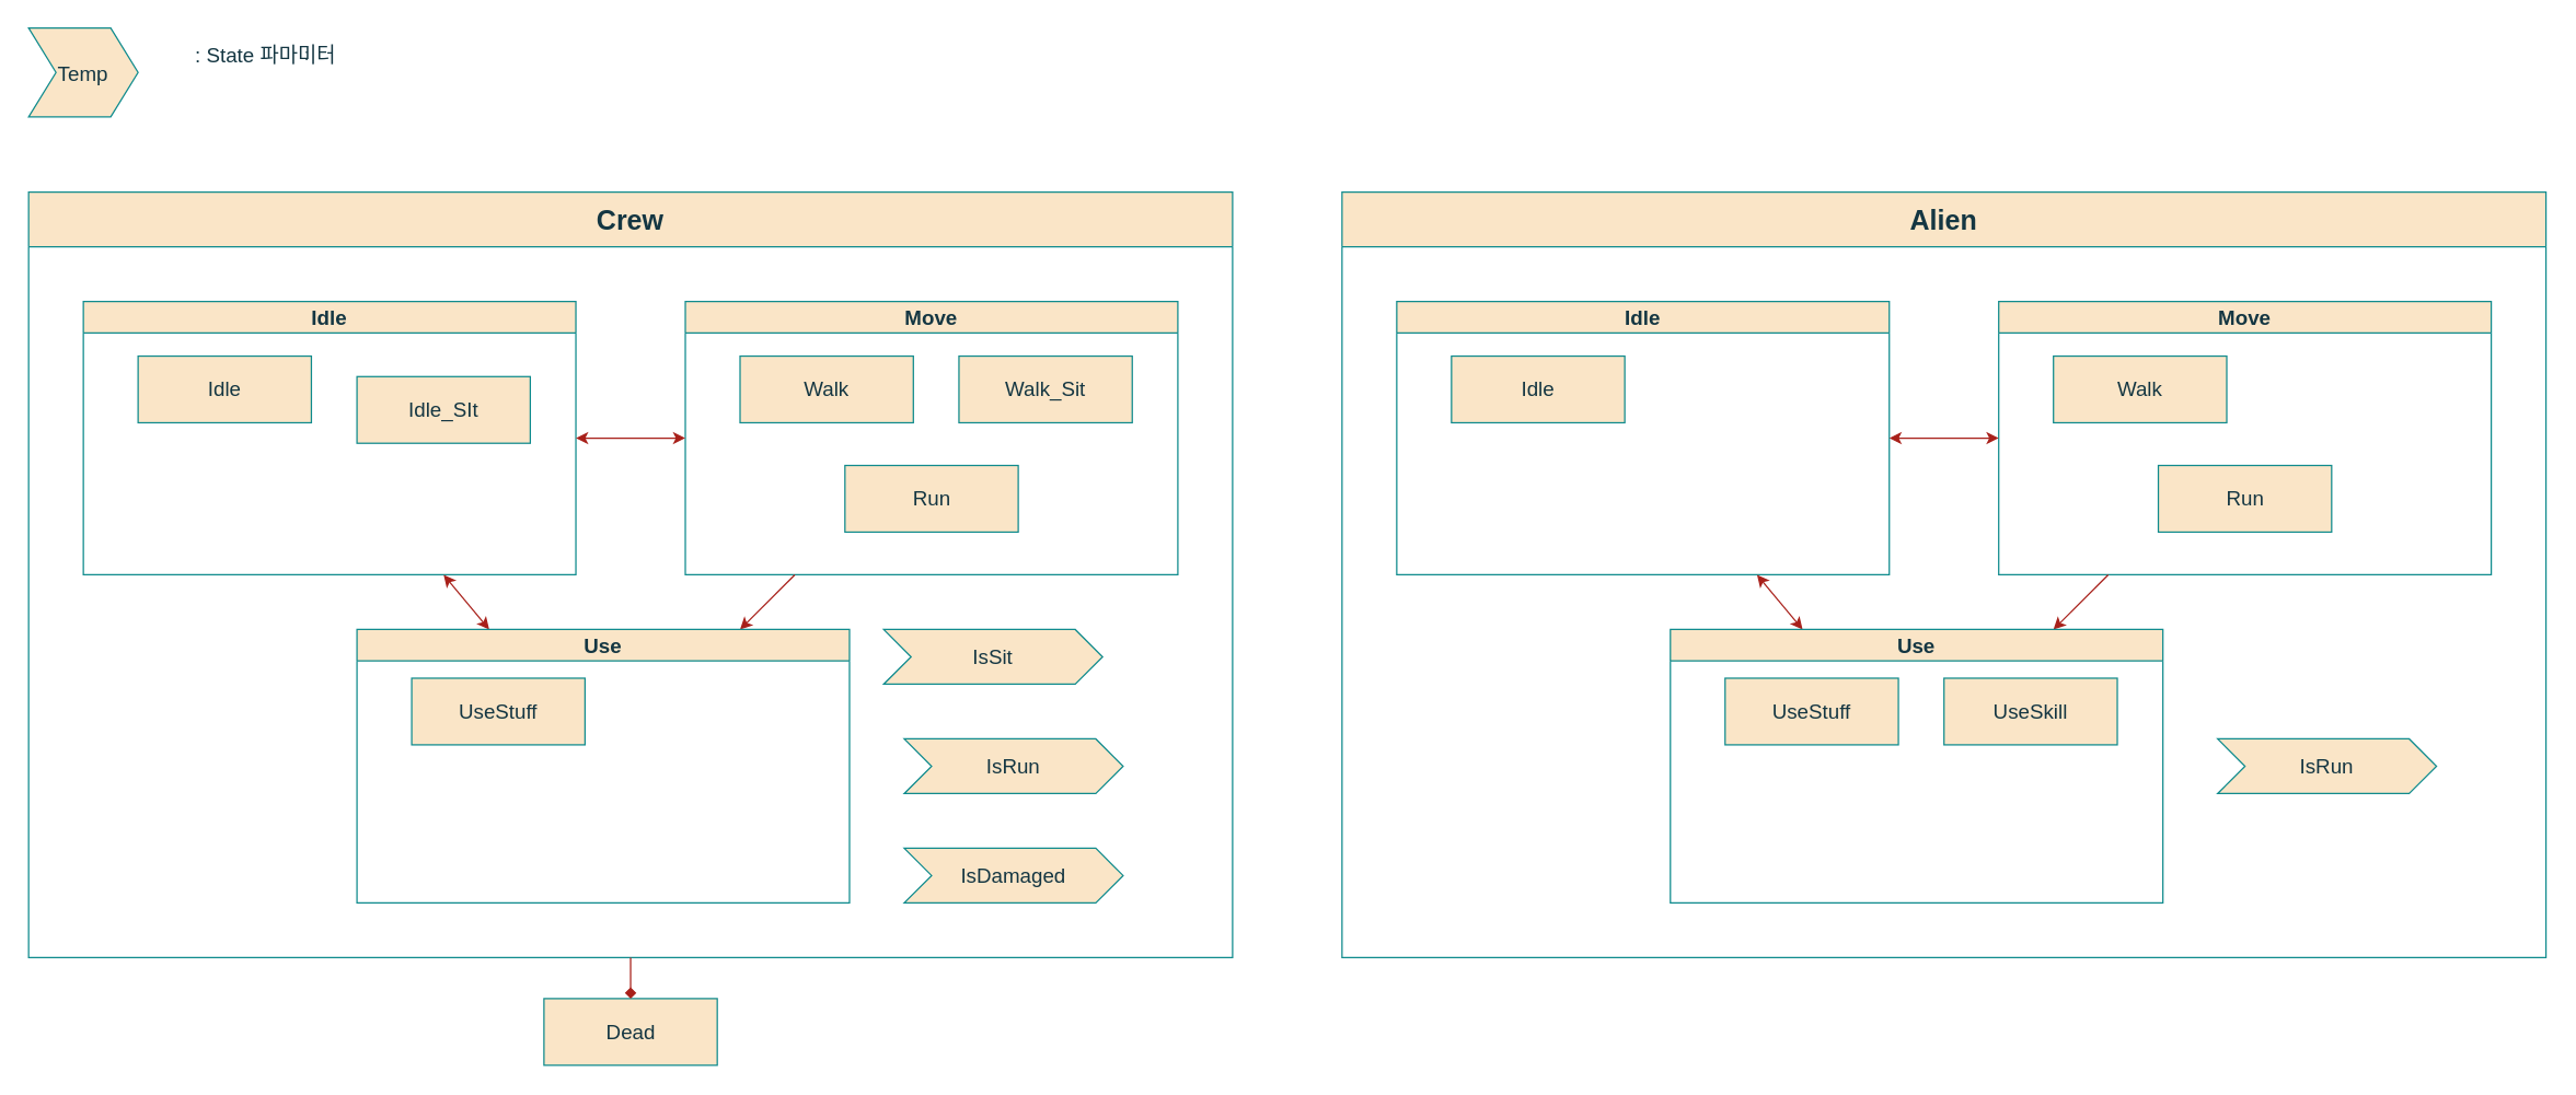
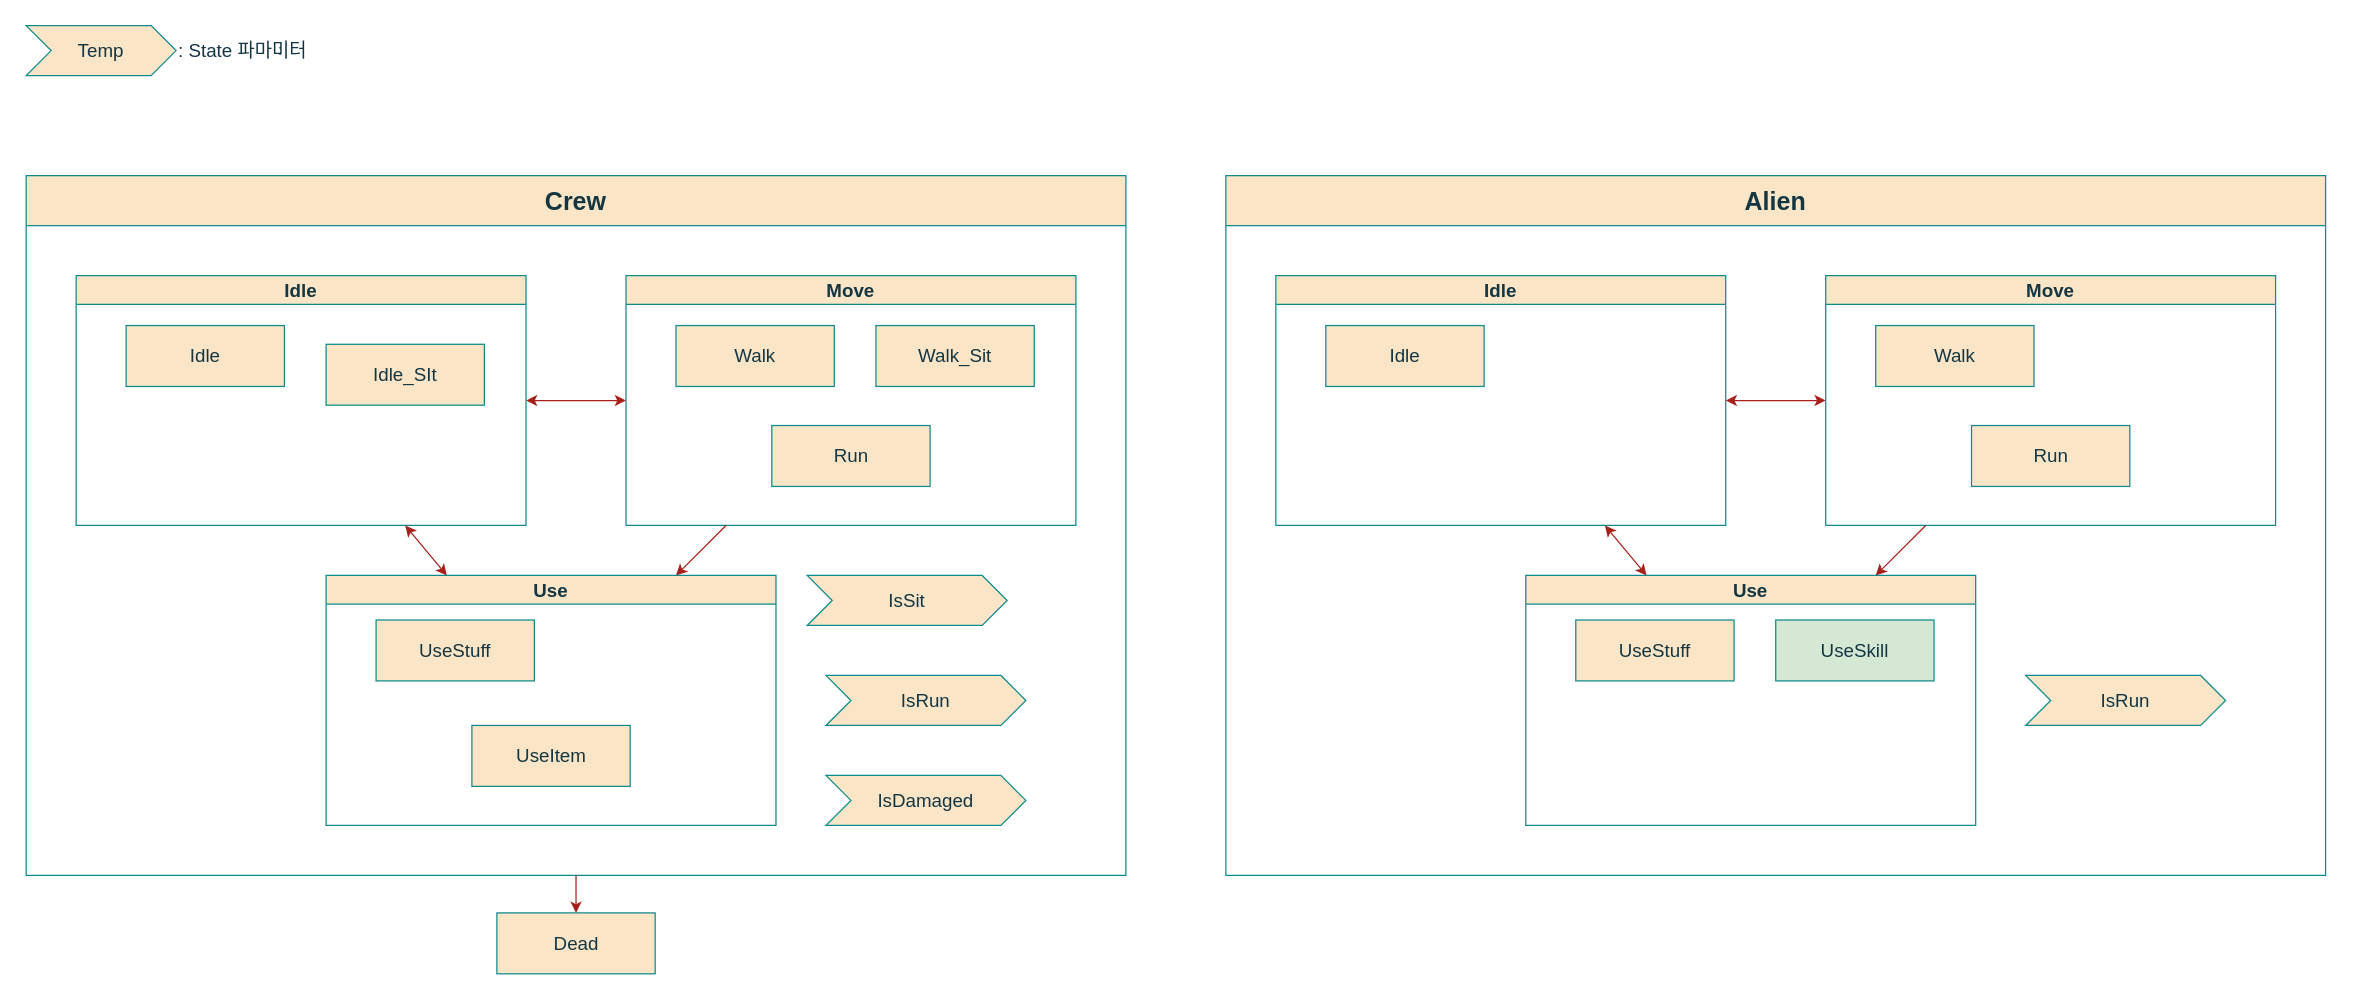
  <mxCell id="0" />
  <mxCell id="1" parent="0" />
  <mxCell id="2" value="Crew" style="swimlane;whiteSpace=wrap;html=1;strokeColor=#0F8B8D;fillColor=#FAE5C7;startSize=40;fontSize=20;labelBackgroundColor=none;fontColor=#143642;rounded=0;" vertex="1" parent="1"><mxGeometry x="20" y="140" width="880" height="560" as="geometry" /></mxCell>
  <mxCell id="3" value="Walk" style="rounded=0;whiteSpace=wrap;html=1;labelBackgroundColor=none;fillColor=#FAE5C7;strokeColor=#0F8B8D;fontSize=15;fontColor=#143642;" vertex="1" parent="2"><mxGeometry x="520" y="120" width="126.667" height="48.75" as="geometry" /></mxCell>
  <mxCell id="4" value="Walk_Sit" style="rounded=0;whiteSpace=wrap;html=1;labelBackgroundColor=none;fillColor=#FAE5C7;strokeColor=#0F8B8D;fontSize=15;fontColor=#143642;" vertex="1" parent="2"><mxGeometry x="680" y="120" width="126.667" height="48.75" as="geometry" /></mxCell>
  <mxCell id="5" value="Move" style="swimlane;whiteSpace=wrap;html=1;fillColor=#FAE5C7;strokeColor=#0F8B8D;labelBackgroundColor=none;startSize=23;fontSize=15;fontColor=#143642;rounded=0;" vertex="1" parent="2"><mxGeometry x="480" y="80" width="360" height="200" as="geometry" /></mxCell>
  <mxCell id="6" value="Run" style="rounded=0;whiteSpace=wrap;html=1;labelBackgroundColor=none;fillColor=#FAE5C7;strokeColor=#0F8B8D;fontSize=15;fontColor=#143642;" vertex="1" parent="5"><mxGeometry x="116.67" y="120" width="126.667" height="48.75" as="geometry" /></mxCell>
  <mxCell id="7" value="Idle" style="rounded=0;whiteSpace=wrap;html=1;labelBackgroundColor=none;fillColor=#FAE5C7;strokeColor=#0F8B8D;fontSize=15;fontColor=#143642;" vertex="1" parent="2"><mxGeometry x="80" y="120" width="126.667" height="48.75" as="geometry" /></mxCell>
  <mxCell id="8" value="Idle_SIt" style="rounded=0;whiteSpace=wrap;html=1;labelBackgroundColor=none;fillColor=#FAE5C7;strokeColor=#0F8B8D;fontSize=15;fontColor=#143642;" vertex="1" parent="2"><mxGeometry x="240" y="135" width="126.667" height="48.75" as="geometry" /></mxCell>
  <mxCell id="9" value="Idle" style="swimlane;whiteSpace=wrap;html=1;fillColor=#FAE5C7;strokeColor=#0F8B8D;labelBackgroundColor=none;fontSize=15;fontColor=#143642;rounded=0;" vertex="1" parent="2"><mxGeometry x="40" y="80" width="360" height="200" as="geometry" /></mxCell>
  <mxCell id="10" value="" style="endArrow=classic;startArrow=classic;html=1;rounded=0;strokeColor=#A8201A;fontColor=default;fillColor=#FAE5C7;fontSize=15;labelBackgroundColor=none;" edge="1" parent="2" source="9" target="5"><mxGeometry width="50" height="50" relative="1" as="geometry"><mxPoint x="480" y="180" as="sourcePoint" /><mxPoint x="530" y="130" as="targetPoint" /></mxGeometry></mxCell>
  <mxCell id="11" value="" style="endArrow=classic;html=1;rounded=0;strokeColor=#A8201A;fontColor=default;fillColor=#FAE5C7;fontSize=15;labelBackgroundColor=none;" edge="1" parent="2" source="5" target="13"><mxGeometry width="50" height="50" relative="1" as="geometry"><mxPoint x="500" y="350" as="sourcePoint" /><mxPoint x="424.36" y="320" as="targetPoint" /></mxGeometry></mxCell>
  <mxCell id="12" value="" style="endArrow=classic;startArrow=classic;html=1;rounded=0;strokeColor=#A8201A;fontColor=default;fillColor=#FAE5C7;fontSize=15;labelBackgroundColor=none;" edge="1" parent="2" source="13" target="9"><mxGeometry width="50" height="50" relative="1" as="geometry"><mxPoint x="363.853" y="320" as="sourcePoint" /><mxPoint x="530" y="130" as="targetPoint" /></mxGeometry></mxCell>
  <mxCell id="13" value="Use" style="swimlane;whiteSpace=wrap;html=1;fillColor=#FAE5C7;strokeColor=#0F8B8D;labelBackgroundColor=none;fontSize=15;fontColor=#143642;rounded=0;" vertex="1" parent="2"><mxGeometry x="240" y="320" width="360" height="200" as="geometry" /></mxCell>
  <mxCell id="14" value="UseStuff" style="rounded=0;whiteSpace=wrap;html=1;labelBackgroundColor=none;fillColor=#FAE5C7;strokeColor=#0F8B8D;fontSize=15;fontColor=#143642;" vertex="1" parent="13"><mxGeometry x="40.0" y="35.62" width="126.667" height="48.75" as="geometry" /></mxCell>
+ <mxCell id="15" value="UseItem" style="rounded=0;whiteSpace=wrap;html=1;labelBackgroundColor=none;fillColor=#FAE5C7;strokeColor=#0F8B8D;fontSize=15;fontColor=#143642;" vertex="1" parent="13"><mxGeometry x="116.67" y="120.0" width="126.667" height="48.75" as="geometry" /></mxCell>
  <mxCell id="16" value="IsSit" style="shape=step;perimeter=stepPerimeter;whiteSpace=wrap;html=1;fixedSize=1;strokeColor=#0F8B8D;fontColor=#143642;fillColor=#FAE5C7;fontSize=15;rounded=0;" vertex="1" parent="2"><mxGeometry x="625" y="320" width="160" height="40" as="geometry" /></mxCell>
  <mxCell id="17" value="IsRun" style="shape=step;perimeter=stepPerimeter;whiteSpace=wrap;html=1;fixedSize=1;strokeColor=#0F8B8D;fontColor=#143642;fillColor=#FAE5C7;fontSize=15;rounded=0;" vertex="1" parent="2"><mxGeometry x="640" y="400" width="160" height="40" as="geometry" /></mxCell>
  <mxCell id="18" value="IsDamaged" style="shape=step;perimeter=stepPerimeter;whiteSpace=wrap;html=1;fixedSize=1;strokeColor=#0F8B8D;fontColor=#143642;fillColor=#FAE5C7;fontSize=15;rounded=0;" vertex="1" parent="2"><mxGeometry x="640" y="480" width="160" height="40" as="geometry" /></mxCell>
  <mxCell id="19" value="Dead" style="rounded=0;whiteSpace=wrap;html=1;labelBackgroundColor=none;fillColor=#FAE5C7;strokeColor=#0F8B8D;fontColor=#143642;fontSize=15;" vertex="1" parent="1"><mxGeometry x="396.67" y="730" width="126.667" height="48.75" as="geometry" /></mxCell>
- <mxCell id="20" value="" style="endArrow=diamond;html=1;rounded=0;strokeColor=#A8201A;fontColor=default;fillColor=#FAE5C7;fontSize=15;labelBackgroundColor=none;" edge="1" parent="1" source="2" target="19"><mxGeometry width="50" height="50" relative="1" as="geometry"><mxPoint x="500" y="430" as="sourcePoint" /><mxPoint x="550" y="380" as="targetPoint" /></mxGeometry></mxCell>
+ <mxCell id="20" value="" style="endArrow=classic;html=1;rounded=0;strokeColor=#A8201A;fontColor=default;fillColor=#FAE5C7;fontSize=15;labelBackgroundColor=none;" edge="1" parent="1" source="2" target="19"><mxGeometry width="50" height="50" relative="1" as="geometry"><mxPoint x="500" y="430" as="sourcePoint" /><mxPoint x="550" y="380" as="targetPoint" /></mxGeometry></mxCell>
  <mxCell id="21" value="Alien" style="swimlane;whiteSpace=wrap;html=1;strokeColor=#0F8B8D;fillColor=#FAE5C7;startSize=40;fontSize=20;labelBackgroundColor=none;fontColor=#143642;rounded=0;" vertex="1" parent="1"><mxGeometry x="980" y="140" width="880" height="560" as="geometry" /></mxCell>
  <mxCell id="22" value="Walk" style="rounded=0;whiteSpace=wrap;html=1;labelBackgroundColor=none;fillColor=#FAE5C7;strokeColor=#0F8B8D;fontSize=15;fontColor=#143642;" vertex="1" parent="21"><mxGeometry x="520" y="120" width="126.667" height="48.75" as="geometry" /></mxCell>
  <mxCell id="23" value="Move" style="swimlane;whiteSpace=wrap;html=1;fillColor=#FAE5C7;strokeColor=#0F8B8D;labelBackgroundColor=none;startSize=23;fontSize=15;fontColor=#143642;rounded=0;" vertex="1" parent="21"><mxGeometry x="480" y="80" width="360" height="200" as="geometry" /></mxCell>
  <mxCell id="24" value="Run" style="rounded=0;whiteSpace=wrap;html=1;labelBackgroundColor=none;fillColor=#FAE5C7;strokeColor=#0F8B8D;fontSize=15;fontColor=#143642;" vertex="1" parent="23"><mxGeometry x="116.67" y="120" width="126.667" height="48.75" as="geometry" /></mxCell>
  <mxCell id="25" value="Idle" style="rounded=0;whiteSpace=wrap;html=1;labelBackgroundColor=none;fillColor=#FAE5C7;strokeColor=#0F8B8D;fontSize=15;fontColor=#143642;" vertex="1" parent="21"><mxGeometry x="80" y="120" width="126.667" height="48.75" as="geometry" /></mxCell>
  <mxCell id="26" value="Idle" style="swimlane;whiteSpace=wrap;html=1;fillColor=#FAE5C7;strokeColor=#0F8B8D;labelBackgroundColor=none;fontSize=15;fontColor=#143642;rounded=0;" vertex="1" parent="21"><mxGeometry x="40" y="80" width="360" height="200" as="geometry" /></mxCell>
  <mxCell id="27" value="" style="endArrow=classic;startArrow=classic;html=1;rounded=0;strokeColor=#A8201A;fontColor=default;fillColor=#FAE5C7;fontSize=15;labelBackgroundColor=none;" edge="1" parent="21" source="26" target="23"><mxGeometry width="50" height="50" relative="1" as="geometry"><mxPoint x="480" y="180" as="sourcePoint" /><mxPoint x="530" y="130" as="targetPoint" /></mxGeometry></mxCell>
  <mxCell id="28" value="" style="endArrow=classic;html=1;rounded=0;strokeColor=#A8201A;fontColor=default;fillColor=#FAE5C7;fontSize=15;labelBackgroundColor=none;" edge="1" parent="21" source="23" target="30"><mxGeometry width="50" height="50" relative="1" as="geometry"><mxPoint x="500" y="350" as="sourcePoint" /><mxPoint x="424.36" y="320" as="targetPoint" /></mxGeometry></mxCell>
  <mxCell id="29" value="" style="endArrow=classic;startArrow=classic;html=1;rounded=0;strokeColor=#A8201A;fontColor=default;fillColor=#FAE5C7;fontSize=15;labelBackgroundColor=none;" edge="1" parent="21" source="30" target="26"><mxGeometry width="50" height="50" relative="1" as="geometry"><mxPoint x="363.853" y="320" as="sourcePoint" /><mxPoint x="530" y="130" as="targetPoint" /></mxGeometry></mxCell>
  <mxCell id="30" value="Use" style="swimlane;whiteSpace=wrap;html=1;fillColor=#FAE5C7;strokeColor=#0F8B8D;labelBackgroundColor=none;fontSize=15;fontColor=#143642;rounded=0;" vertex="1" parent="21"><mxGeometry x="240" y="320" width="360" height="200" as="geometry" /></mxCell>
  <mxCell id="31" value="UseStuff" style="rounded=0;whiteSpace=wrap;html=1;labelBackgroundColor=none;fillColor=#FAE5C7;strokeColor=#0F8B8D;fontSize=15;fontColor=#143642;" vertex="1" parent="30"><mxGeometry x="40.0" y="35.62" width="126.667" height="48.75" as="geometry" /></mxCell>
- <mxCell id="32" value="UseSkill" style="rounded=0;whiteSpace=wrap;html=1;labelBackgroundColor=none;fillColor=#FAE5C7;strokeColor=#0F8B8D;fontSize=15;fontColor=#143642;" vertex="1" parent="30"><mxGeometry x="200.0" y="35.62" width="126.667" height="48.75" as="geometry" /></mxCell>
+ <mxCell id="32" value="UseSkill" style="rounded=0;whiteSpace=wrap;html=1;labelBackgroundColor=none;fillColor=#d5e8d4;strokeColor=#0F8B8D;fontSize=15;fontColor=#143642;" vertex="1" parent="30"><mxGeometry x="200.0" y="35.62" width="126.667" height="48.75" as="geometry" /></mxCell>
  <mxCell id="33" value="IsRun" style="shape=step;perimeter=stepPerimeter;whiteSpace=wrap;html=1;fixedSize=1;strokeColor=#0F8B8D;fontColor=#143642;fillColor=#FAE5C7;fontSize=15;rounded=0;" vertex="1" parent="21"><mxGeometry x="640" y="400" width="160" height="40" as="geometry" /></mxCell>
  <mxCell id="34" value=":&amp;nbsp;" style="text;html=1;align=left;verticalAlign=middle;whiteSpace=wrap;rounded=0;fontColor=#143642;" vertex="1" parent="1"><mxGeometry x="220" y="20" width="120" height="40" as="geometry" /></mxCell>
- <mxCell id="35" value="Temp" style="shape=step;perimeter=stepPerimeter;whiteSpace=wrap;html=1;fixedSize=1;strokeColor=#0F8B8D;fontColor=#143642;fillColor=#FAE5C7;fontSize=15;rounded=0;" vertex="1" parent="1"><mxGeometry x="20" y="20" width="80" height="65" as="geometry" /></mxCell>
+ <mxCell id="35" value="Temp" style="shape=step;perimeter=stepPerimeter;whiteSpace=wrap;html=1;fixedSize=1;strokeColor=#0F8B8D;fontColor=#143642;fillColor=#FAE5C7;fontSize=15;rounded=0;" vertex="1" parent="1"><mxGeometry x="20" y="20" width="120" height="40" as="geometry" /></mxCell>
  <mxCell id="36" value=": State 파마미터" style="text;html=1;align=left;verticalAlign=middle;whiteSpace=wrap;rounded=0;fontColor=#143642;fontSize=15;" vertex="1" parent="1"><mxGeometry x="140" y="20" width="160" height="40" as="geometry" /></mxCell>
